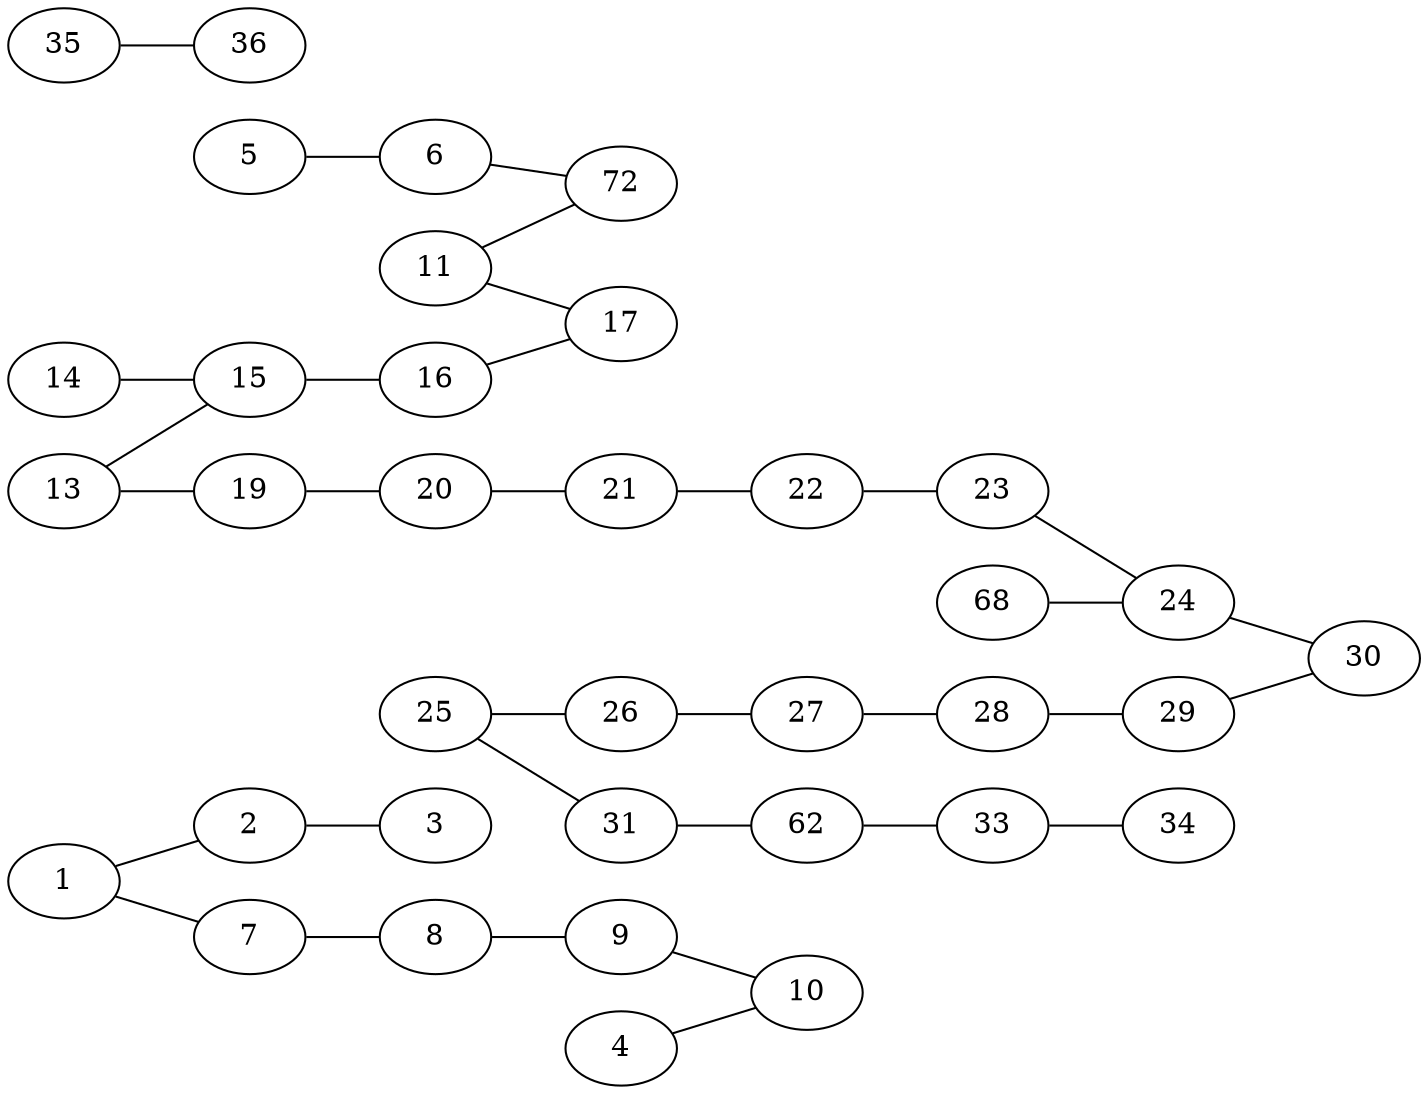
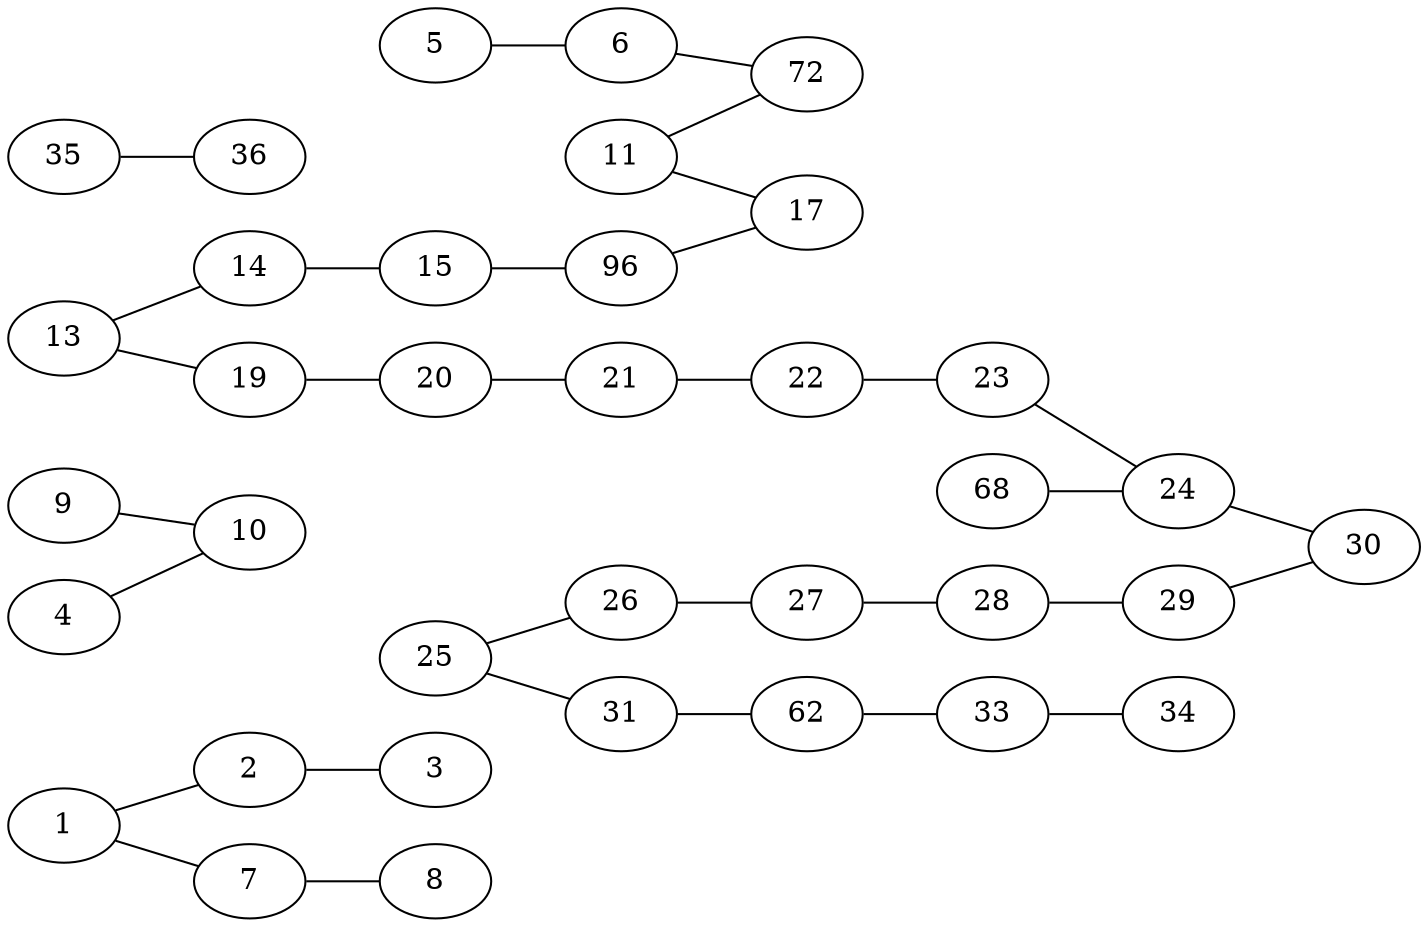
  graph {
    rankdir=LR
    2
    3
    1
    7
    8
    9
    10
    4
    5
    6
    n11 [label=72]
    11
    17
-   16
+   16 [label=96]
    15
    14
    13
    19
    20
    21
    22
    23
    24
    30
    n25 [label=68]
    29
    28
    27
    26
    25
    31
    n32 [label=62]
    33
    34
    35
    36
    2 -- 3
    1 -- 2
    1 -- 7
    7 -- 8
-   8 -- 9
    9 -- 10
    4 -- 10
    5 -- 6
    6 -- n11
    11 -- n11
    11 -- 17
    16 -- 17
    15 -- 16
    14 -- 15
-   13 -- 15
+   13 -- 14
    13 -- 19
    19 -- 20
    20 -- 21
    21 -- 22
    22 -- 23
    23 -- 24
    24 -- 30
    n25 -- 24
    29 -- 30
    28 -- 29
    27 -- 28
    26 -- 27
    25 -- 26
    25 -- 31
    31 -- n32
    n32 -- 33
    33 -- 34
    35 -- 36
  }
